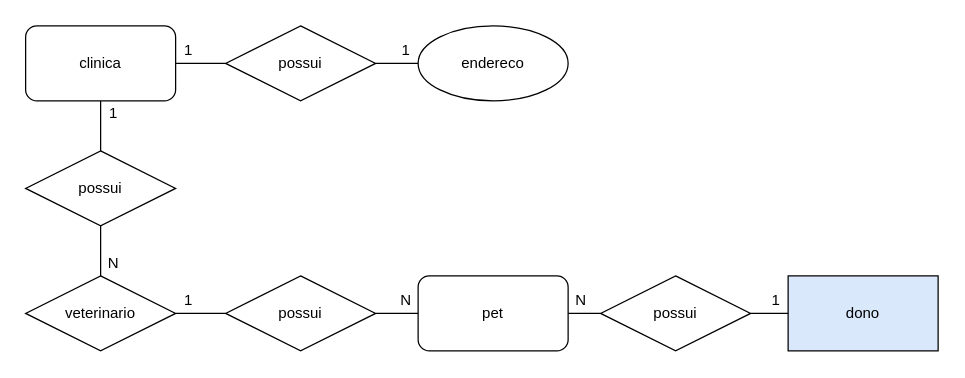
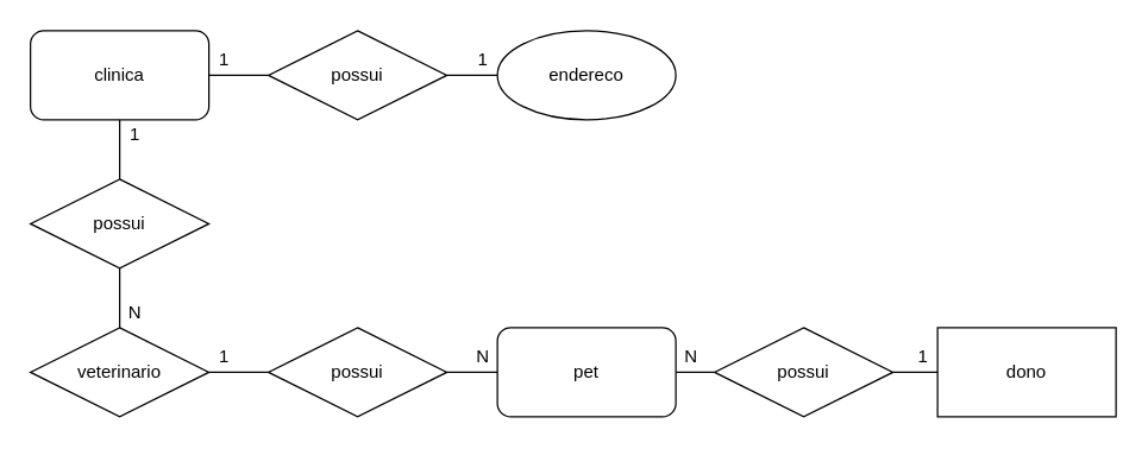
  <mxCell id="0" />
  <mxCell id="1" parent="0" />
  <mxCell id="2" style="edgeStyle=orthogonalEdgeStyle;rounded=0;orthogonalLoop=1;jettySize=auto;html=1;entryX=0;entryY=0.5;entryDx=0;entryDy=0;endArrow=none;endFill=0;" edge="1" parent="1" source="4" target="7"><mxGeometry relative="1" as="geometry" /></mxCell>
  <mxCell id="3" style="edgeStyle=orthogonalEdgeStyle;rounded=0;orthogonalLoop=1;jettySize=auto;html=1;entryX=0.5;entryY=0;entryDx=0;entryDy=0;endArrow=none;endFill=0;" edge="1" parent="1" source="4" target="14"><mxGeometry relative="1" as="geometry" /></mxCell>
  <mxCell id="4" value="clinica" style="whiteSpace=wrap;html=1;rounded=1;" vertex="1" parent="1"><mxGeometry x="20" y="20" width="120" height="60" as="geometry" /></mxCell>
  <mxCell id="5" value="endereco" style="ellipse;whiteSpace=wrap;html=1;" vertex="1" parent="1"><mxGeometry x="334" y="20" width="120" height="60" as="geometry" /></mxCell>
  <mxCell id="6" style="edgeStyle=orthogonalEdgeStyle;rounded=0;orthogonalLoop=1;jettySize=auto;html=1;endArrow=none;endFill=0;" edge="1" parent="1" source="7" target="5"><mxGeometry relative="1" as="geometry" /></mxCell>
  <mxCell id="7" value="possui" style="shape=rhombus;perimeter=rhombusPerimeter;whiteSpace=wrap;html=1;align=center;" vertex="1" parent="1"><mxGeometry x="180" y="20" width="120" height="60" as="geometry" /></mxCell>
  <mxCell id="8" style="edgeStyle=orthogonalEdgeStyle;rounded=0;orthogonalLoop=1;jettySize=auto;html=1;entryX=0;entryY=0.5;entryDx=0;entryDy=0;endArrow=none;endFill=0;" edge="1" parent="1" source="9" target="20"><mxGeometry relative="1" as="geometry" /></mxCell>
  <mxCell id="9" value="pet" style="whiteSpace=wrap;html=1;rounded=1;" vertex="1" parent="1"><mxGeometry x="334" y="220" width="120" height="60" as="geometry" /></mxCell>
  <mxCell id="10" style="edgeStyle=orthogonalEdgeStyle;rounded=0;orthogonalLoop=1;jettySize=auto;html=1;entryX=0;entryY=0.5;entryDx=0;entryDy=0;endArrow=none;endFill=0;" edge="1" parent="1" source="11" target="22"><mxGeometry relative="1" as="geometry" /></mxCell>
  <mxCell id="11" value="veterinario" style="rhombus;whiteSpace=wrap;html=1;" vertex="1" parent="1"><mxGeometry x="20" y="220" width="120" height="60" as="geometry" /></mxCell>
- <mxCell id="12" value="dono" style="rounded=0;whiteSpace=wrap;html=1;fillColor=#dae8fc;" vertex="1" parent="1"><mxGeometry x="630" y="220" width="120" height="60" as="geometry" /></mxCell>
+ <mxCell id="12" value="dono" style="rounded=0;whiteSpace=wrap;html=1;" vertex="1" parent="1"><mxGeometry x="630" y="220" width="120" height="60" as="geometry" /></mxCell>
  <mxCell id="13" style="edgeStyle=orthogonalEdgeStyle;rounded=0;orthogonalLoop=1;jettySize=auto;html=1;endArrow=none;endFill=0;" edge="1" parent="1" source="14" target="11"><mxGeometry relative="1" as="geometry" /></mxCell>
  <mxCell id="14" value="possui" style="shape=rhombus;perimeter=rhombusPerimeter;whiteSpace=wrap;html=1;align=center;" vertex="1" parent="1"><mxGeometry x="20" y="120" width="120" height="60" as="geometry" /></mxCell>
  <mxCell id="15" value="1" style="text;html=1;align=center;verticalAlign=middle;resizable=0;points=[];autosize=1;strokeColor=none;" vertex="1" parent="1"><mxGeometry x="80" y="80" width="20" height="20" as="geometry" /></mxCell>
  <mxCell id="16" value="1" style="text;html=1;align=center;verticalAlign=middle;resizable=0;points=[];autosize=1;strokeColor=none;" vertex="1" parent="1"><mxGeometry x="314" y="30" width="20" height="20" as="geometry" /></mxCell>
  <mxCell id="17" value="N" style="text;html=1;align=center;verticalAlign=middle;resizable=0;points=[];autosize=1;strokeColor=none;" vertex="1" parent="1"><mxGeometry x="80" y="200" width="20" height="20" as="geometry" /></mxCell>
  <mxCell id="18" value="1" style="text;html=1;align=center;verticalAlign=middle;resizable=0;points=[];autosize=1;strokeColor=none;" vertex="1" parent="1"><mxGeometry x="140" y="30" width="20" height="20" as="geometry" /></mxCell>
  <mxCell id="19" style="edgeStyle=orthogonalEdgeStyle;rounded=0;orthogonalLoop=1;jettySize=auto;html=1;endArrow=none;endFill=0;" edge="1" parent="1" source="20" target="12"><mxGeometry relative="1" as="geometry" /></mxCell>
  <mxCell id="20" value="possui" style="shape=rhombus;perimeter=rhombusPerimeter;whiteSpace=wrap;html=1;align=center;" vertex="1" parent="1"><mxGeometry x="480" y="220" width="120" height="60" as="geometry" /></mxCell>
  <mxCell id="21" style="edgeStyle=orthogonalEdgeStyle;rounded=0;orthogonalLoop=1;jettySize=auto;html=1;entryX=0;entryY=0.5;entryDx=0;entryDy=0;endArrow=none;endFill=0;" edge="1" parent="1" source="22" target="9"><mxGeometry relative="1" as="geometry" /></mxCell>
  <mxCell id="22" value="possui" style="shape=rhombus;perimeter=rhombusPerimeter;whiteSpace=wrap;html=1;align=center;" vertex="1" parent="1"><mxGeometry x="180" y="220" width="120" height="60" as="geometry" /></mxCell>
  <mxCell id="23" value="N" style="text;html=1;align=center;verticalAlign=middle;resizable=0;points=[];autosize=1;strokeColor=none;" vertex="1" parent="1"><mxGeometry x="454" y="230" width="20" height="20" as="geometry" /></mxCell>
  <mxCell id="24" value="1" style="text;html=1;align=center;verticalAlign=middle;resizable=0;points=[];autosize=1;strokeColor=none;" vertex="1" parent="1"><mxGeometry x="610" y="230" width="20" height="20" as="geometry" /></mxCell>
  <mxCell id="25" value="N" style="text;html=1;align=center;verticalAlign=middle;resizable=0;points=[];autosize=1;strokeColor=none;" vertex="1" parent="1"><mxGeometry x="314" y="230" width="20" height="20" as="geometry" /></mxCell>
  <mxCell id="26" value="1" style="text;html=1;align=center;verticalAlign=middle;resizable=0;points=[];autosize=1;strokeColor=none;" vertex="1" parent="1"><mxGeometry x="140" y="230" width="20" height="20" as="geometry" /></mxCell>
